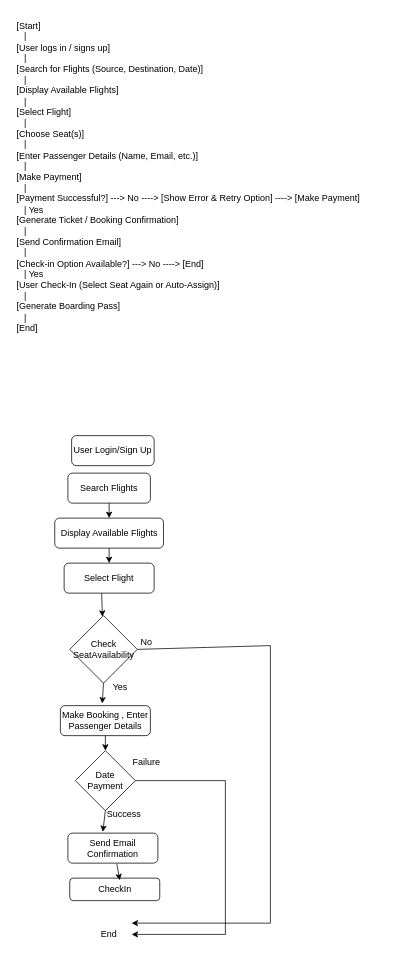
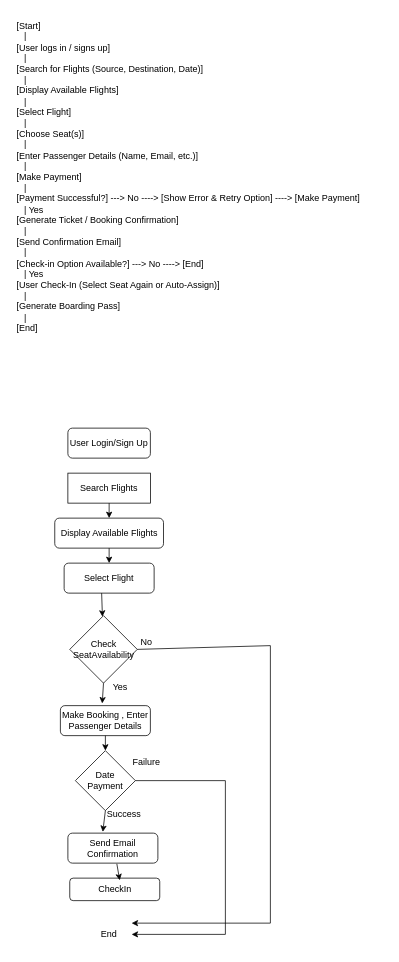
  <mxCell id="0" />
  <mxCell id="1" parent="0" />
  <mxCell id="2" value="[Start]&#10;   |&#10;[User logs in / signs up]&#10;   |&#10;[Search for Flights (Source, Destination, Date)]&#10;   |&#10;[Display Available Flights]&#10;   |&#10;[Select Flight]&#10;   |&#10;[Choose Seat(s)]&#10;   |&#10;[Enter Passenger Details (Name, Email, etc.)]&#10;   |&#10;[Make Payment]&#10;   |&#10;[Payment Successful?] ---&gt; No ----&gt; [Show Error &amp; Retry Option] ----&gt; [Make Payment]&#10;   | Yes&#10;[Generate Ticket / Booking Confirmation]&#10;   |&#10;[Send Confirmation Email]&#10;   |&#10;[Check-in Option Available?] ---&gt; No ----&gt; [End]&#10;   | Yes&#10;[User Check-In (Select Seat Again or Auto-Assign)]&#10;   |&#10;[Generate Boarding Pass]&#10;   |&#10;[End]" style="text;whiteSpace=wrap;" vertex="1" parent="1"><mxGeometry x="20" y="20" width="490" height="440" as="geometry" /></mxCell>
- <mxCell id="3" value="Search Flights" style="rounded=1;whiteSpace=wrap;html=1;" vertex="1" parent="1"><mxGeometry x="90" y="630" width="110" height="40" as="geometry" /></mxCell>
+ <mxCell id="3" value="Search Flights" style="whiteSpace=wrap;html=1;rounded=0;" vertex="1" parent="1"><mxGeometry x="90" y="630" width="110" height="40" as="geometry" /></mxCell>
  <mxCell id="4" value="Display Available Flights" style="rounded=1;whiteSpace=wrap;html=1;" vertex="1" parent="1"><mxGeometry x="72.5" y="690" width="145" height="40" as="geometry" /></mxCell>
- <mxCell id="5" value="User Login/Sign Up" style="rounded=1;whiteSpace=wrap;html=1;" vertex="1" parent="1"><mxGeometry x="95" y="580" width="110" height="40" as="geometry" /></mxCell>
+ <mxCell id="5" value="User Login/Sign Up" style="rounded=1;whiteSpace=wrap;html=1;" vertex="1" parent="1"><mxGeometry x="90" y="570" width="110" height="40" as="geometry" /></mxCell>
  <mxCell id="6" value="Select Flight" style="rounded=1;whiteSpace=wrap;html=1;" vertex="1" parent="1"><mxGeometry x="85" y="750" width="120" height="40" as="geometry" /></mxCell>
  <mxCell id="7" value="Make Booking , Enter Passenger Details" style="rounded=1;whiteSpace=wrap;html=1;" vertex="1" parent="1"><mxGeometry x="80" y="940" width="120" height="40" as="geometry" /></mxCell>
  <mxCell id="8" value="Send Email Confirmation" style="rounded=1;whiteSpace=wrap;html=1;" vertex="1" parent="1"><mxGeometry x="90" y="1110" width="120" height="40" as="geometry" /></mxCell>
  <mxCell id="9" value="CheckIn" style="rounded=1;whiteSpace=wrap;html=1;" vertex="1" parent="1"><mxGeometry x="92.5" y="1170" width="120" height="30" as="geometry" /></mxCell>
  <mxCell id="10" value="Check SeatAvailability" style="rhombus;whiteSpace=wrap;html=1;" vertex="1" parent="1"><mxGeometry x="92.5" y="820" width="90" height="90" as="geometry" /></mxCell>
  <mxCell id="11" value="" style="endArrow=classic;html=1;rounded=0;exitX=0.5;exitY=1;exitDx=0;exitDy=0;entryX=0.5;entryY=0;entryDx=0;entryDy=0;" edge="1" parent="1" source="3" target="4"><mxGeometry width="50" height="50" relative="1" as="geometry"><mxPoint x="210" y="810" as="sourcePoint" /><mxPoint x="260" y="760" as="targetPoint" /></mxGeometry></mxCell>
  <mxCell id="12" value="" style="endArrow=classic;html=1;rounded=0;exitX=0.5;exitY=1;exitDx=0;exitDy=0;entryX=0.5;entryY=0;entryDx=0;entryDy=0;" edge="1" parent="1" source="4" target="6"><mxGeometry width="50" height="50" relative="1" as="geometry"><mxPoint x="210" y="850" as="sourcePoint" /><mxPoint x="260" y="800" as="targetPoint" /></mxGeometry></mxCell>
  <mxCell id="13" value="" style="endArrow=classic;html=1;rounded=0;exitX=0.417;exitY=1;exitDx=0;exitDy=0;exitPerimeter=0;" edge="1" parent="1" source="6" target="10"><mxGeometry width="50" height="50" relative="1" as="geometry"><mxPoint x="210" y="970" as="sourcePoint" /><mxPoint x="260" y="920" as="targetPoint" /></mxGeometry></mxCell>
  <mxCell id="14" value="" style="endArrow=classic;html=1;rounded=0;exitX=0.5;exitY=1;exitDx=0;exitDy=0;entryX=0.465;entryY=-0.073;entryDx=0;entryDy=0;entryPerimeter=0;" edge="1" parent="1" source="10" target="7"><mxGeometry width="50" height="50" relative="1" as="geometry"><mxPoint x="210" y="1070" as="sourcePoint" /><mxPoint x="260" y="1020" as="targetPoint" /></mxGeometry></mxCell>
  <mxCell id="15" value="Yes" style="text;html=1;align=center;verticalAlign=middle;whiteSpace=wrap;rounded=0;" vertex="1" parent="1"><mxGeometry x="130" y="900" width="60" height="30" as="geometry" /></mxCell>
  <mxCell id="16" value="&lt;div&gt;Date &lt;br&gt;&lt;/div&gt;&lt;div&gt;Payment&lt;/div&gt;" style="rhombus;whiteSpace=wrap;html=1;" vertex="1" parent="1"><mxGeometry x="100" y="1000" width="80" height="80" as="geometry" /></mxCell>
  <mxCell id="17" value="" style="endArrow=classic;html=1;rounded=0;exitX=0.5;exitY=1;exitDx=0;exitDy=0;entryX=0.5;entryY=0;entryDx=0;entryDy=0;" edge="1" parent="1" source="7" target="16"><mxGeometry width="50" height="50" relative="1" as="geometry"><mxPoint x="210" y="1230" as="sourcePoint" /><mxPoint x="260" y="1180" as="targetPoint" /></mxGeometry></mxCell>
  <mxCell id="18" value="Success" style="text;html=1;align=center;verticalAlign=middle;whiteSpace=wrap;rounded=0;" vertex="1" parent="1"><mxGeometry x="135" y="1070" width="60" height="30" as="geometry" /></mxCell>
  <mxCell id="19" value="" style="endArrow=classic;html=1;rounded=0;exitX=0.5;exitY=1;exitDx=0;exitDy=0;entryX=0.388;entryY=-0.041;entryDx=0;entryDy=0;entryPerimeter=0;" edge="1" parent="1" source="16" target="8"><mxGeometry width="50" height="50" relative="1" as="geometry"><mxPoint x="210" y="1330" as="sourcePoint" /><mxPoint x="260" y="1280" as="targetPoint" /></mxGeometry></mxCell>
  <mxCell id="20" value="" style="endArrow=classic;html=1;rounded=0;exitX=0.544;exitY=1.023;exitDx=0;exitDy=0;exitPerimeter=0;entryX=0.555;entryY=0.096;entryDx=0;entryDy=0;entryPerimeter=0;" edge="1" parent="1" source="8" target="9"><mxGeometry width="50" height="50" relative="1" as="geometry"><mxPoint x="210" y="1360" as="sourcePoint" /><mxPoint x="260" y="1310" as="targetPoint" /></mxGeometry></mxCell>
  <mxCell id="21" value="End" style="text;html=1;align=center;verticalAlign=middle;whiteSpace=wrap;rounded=0;" vertex="1" parent="1"><mxGeometry x="115" y="1230" width="60" height="30" as="geometry" /></mxCell>
  <mxCell id="22" value="" style="endArrow=classic;html=1;rounded=0;exitX=1;exitY=0.5;exitDx=0;exitDy=0;entryX=1;entryY=0;entryDx=0;entryDy=0;" edge="1" parent="1" source="10" target="21"><mxGeometry width="50" height="50" relative="1" as="geometry"><mxPoint x="210" y="1050" as="sourcePoint" /><mxPoint x="400" y="1470" as="targetPoint" /><Array as="points"><mxPoint x="360" y="860" /><mxPoint x="360" y="1230" /></Array></mxGeometry></mxCell>
  <mxCell id="23" value="No" style="text;html=1;align=center;verticalAlign=middle;whiteSpace=wrap;rounded=0;" vertex="1" parent="1"><mxGeometry x="165" y="840" width="60" height="30" as="geometry" /></mxCell>
  <mxCell id="24" value="" style="endArrow=classic;html=1;rounded=0;exitX=1;exitY=0.5;exitDx=0;exitDy=0;" edge="1" parent="1" source="16" target="21"><mxGeometry width="50" height="50" relative="1" as="geometry"><mxPoint x="200" y="1230" as="sourcePoint" /><mxPoint x="200" y="1490" as="targetPoint" /><Array as="points"><mxPoint x="300" y="1040" /><mxPoint x="300" y="1245" /></Array></mxGeometry></mxCell>
  <mxCell id="25" value="Failure" style="text;html=1;align=center;verticalAlign=middle;whiteSpace=wrap;rounded=0;" vertex="1" parent="1"><mxGeometry x="165" y="1000" width="60" height="30" as="geometry" /></mxCell>
